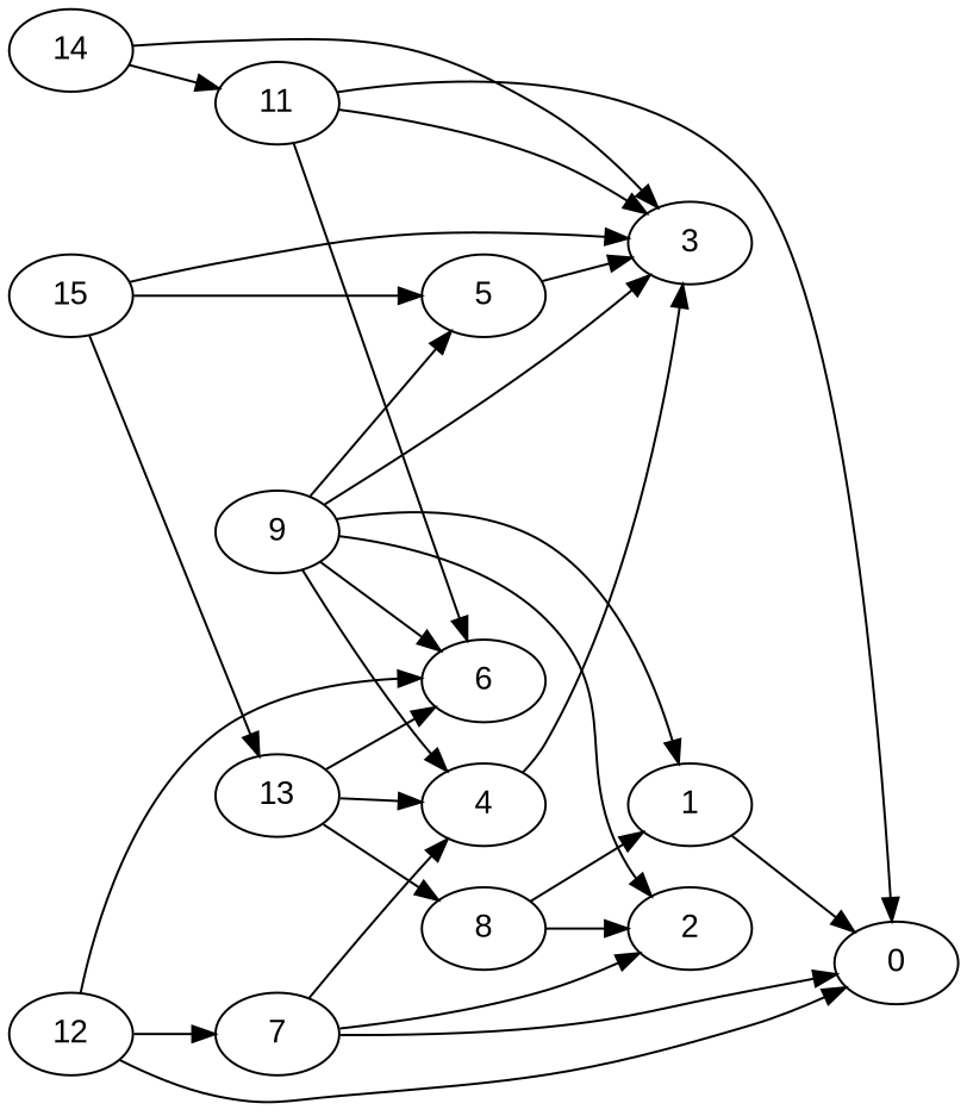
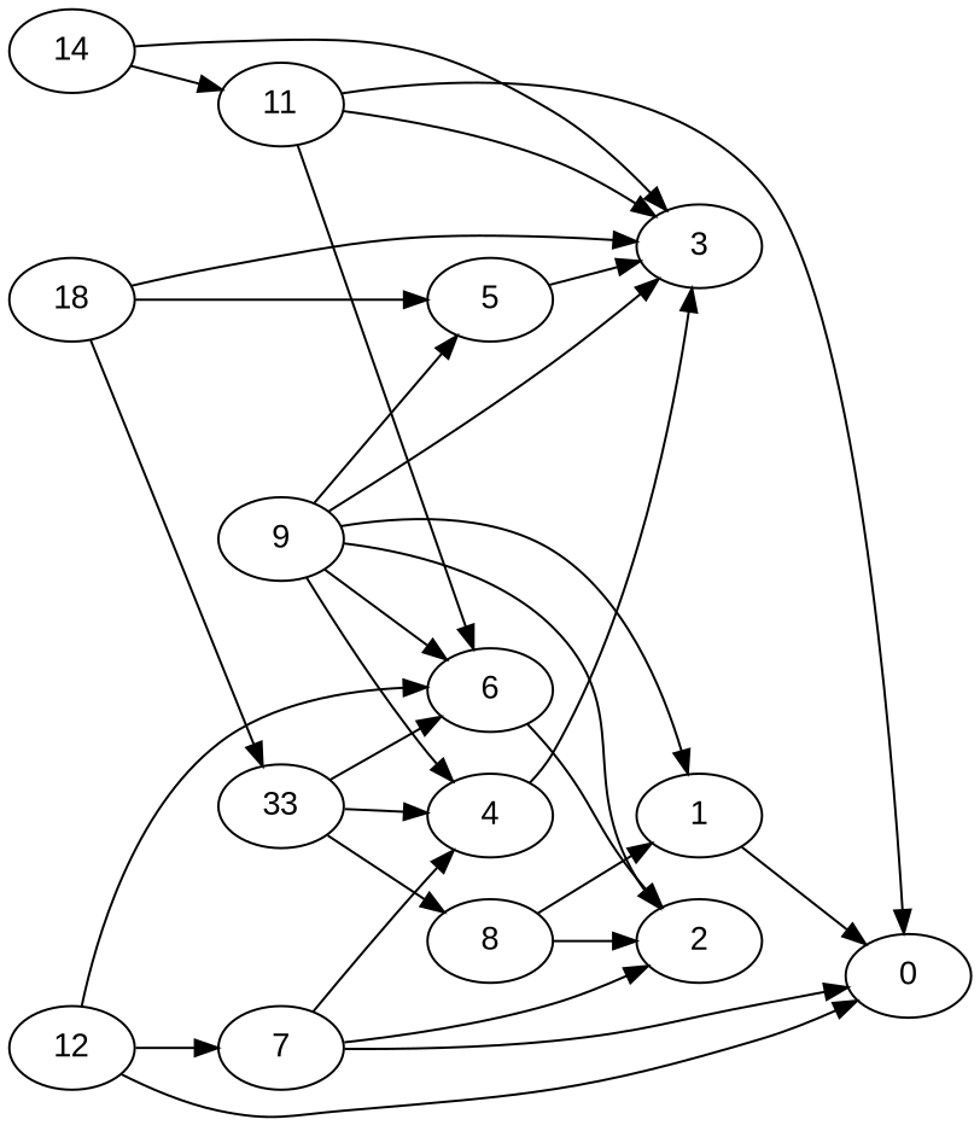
  digraph {
    fontname="Liberation Sans"
    rankdir=LR
    node [Weight=134 fontname="Liberation Sans"]
    edge [Weight=6 fontname="Liberation Sans"]
    14 [Weight=201]
    11
    3 [Weight=112]
    6 [Weight=156]
    0 [Weight=179]
-   15 [Weight=179]
-   13
+   15 [Weight=179 label=18]
+   13 [label=33]
    5
    8 [Weight=112]
    4
    2 [Weight=179]
    1 [Weight=45]
    9
    7 [Weight=89]
    12 [Weight=112]
    14 -> 11
    14 -> 3
    11 -> 3 [Weight=2]
    11 -> 6 [Weight=10]
    11 -> 0
+   6 -> 2 [Weight=8]
    15 -> 3 [Weight=8]
    15 -> 13 [Weight=2]
    15 -> 5 [Weight=10]
    13 -> 6 [Weight=5]
    13 -> 8 [Weight=4]
    13 -> 4 [Weight=5]
    5 -> 3 [Weight=2]
    8 -> 2
    8 -> 1 [Weight=4]
    4 -> 3 [Weight=4]
    1 -> 0 [Weight=9]
    9 -> 3 [Weight=7]
    9 -> 6 [Weight=9]
    9 -> 5 [Weight=9]
    9 -> 4 [Weight=5]
    9 -> 2
    9 -> 1 [Weight=9]
    7 -> 0
    7 -> 4 [Weight=3]
    7 -> 2 [Weight=9]
    12 -> 6 [Weight=7]
    12 -> 0 [Weight=8]
    12 -> 7 [Weight=4]
  }
